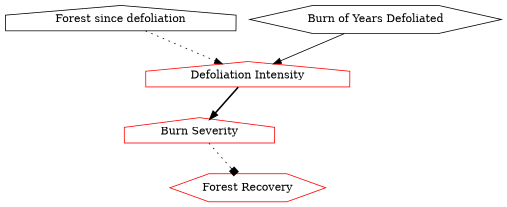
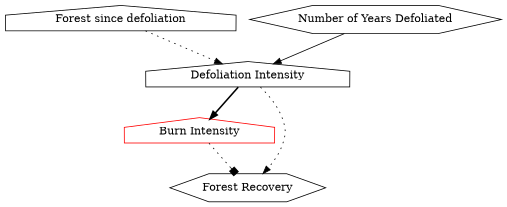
  digraph {
    node [shape=house]
    edge [arrowhead=normal style=dotted]
    n1 [label="Forest since defoliation"]
-   n2 [label="Defoliation Intensity" color=red]
-   n3 [color=red label="Burn Severity"]
-   n4 [color=red label="Forest Recovery" shape=hexagon]
-   n5 [label="Burn of Years Defoliated" shape=hexagon]
+   n2 [label="Defoliation Intensity"]
+   n3 [color=red label="Burn Intensity"]
+   n4 [color=black label="Forest Recovery" shape=hexagon]
+   n5 [label="Number of Years Defoliated" shape=hexagon]
    n1 -> n2
    n2 -> n3 [style=bold]
+   n2 -> n4
    n3 -> n4 [arrowhead=box]
    n5 -> n2 [style=solid]
  }
